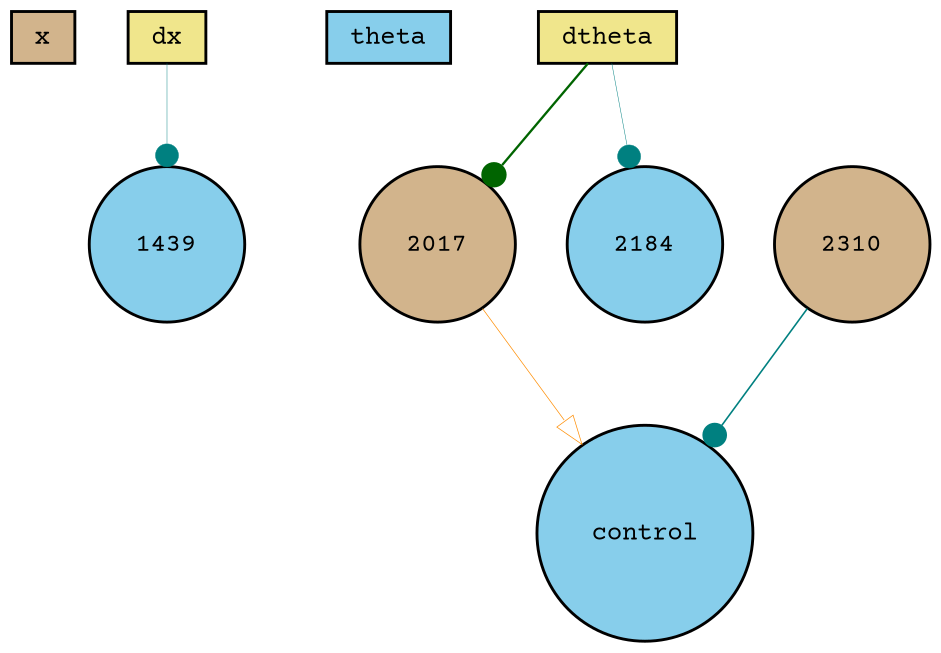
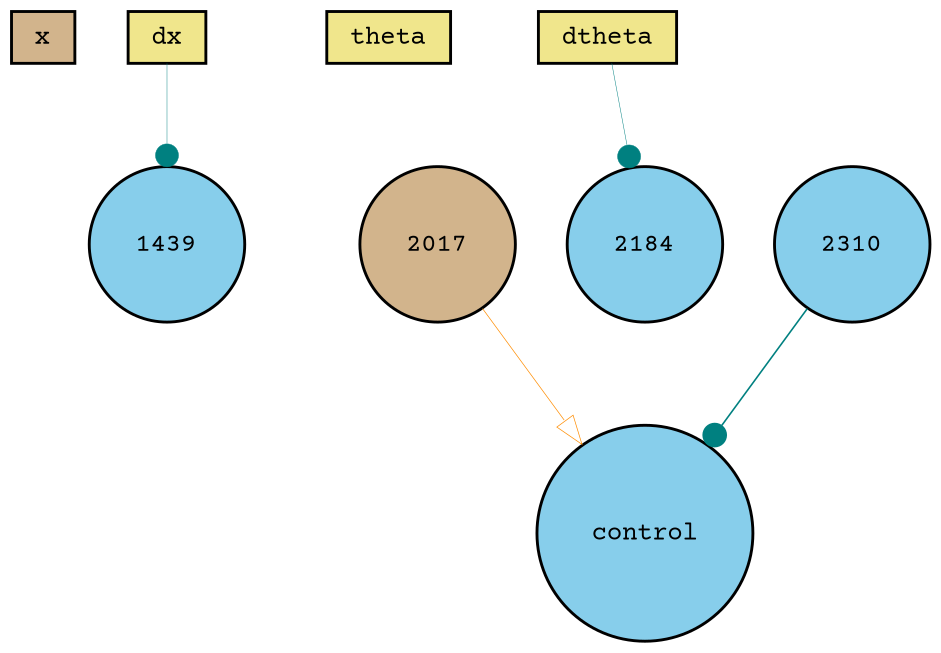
  digraph {
    fontname="Courier Prime"
    node [fillcolor=tan fontname="Courier Prime" fontsize=9 shape=circle style=filled]
    edge [arrowhead=dot color=teal fontname="Courier Prime" style=solid]
    x [height=0.2 shape=box width=0.2]
    dx [fillcolor=khaki height=0.2 shape=box width=0.2]
    1439 [fillcolor=skyblue height=0.2 width=0.2]
-   theta [fillcolor=skyblue height=0.2 shape=box width=0.2]
+   theta [fillcolor=khaki height=0.2 shape=box width=0.2]
    dtheta [fillcolor=khaki height=0.2 shape=box width=0.2]
    2017 [height=0.2 width=0.2]
    2184 [fillcolor=skyblue height=0.2 width=0.2]
    control [fillcolor=skyblue height=0.2 width=0.2]
-   2310 [height=0.2 width=0.2]
+   2310 [fillcolor=skyblue height=0.2 width=0.2]
    dx -> 1439 [penwidth=0.1568837049507772]
-   dtheta -> 2017 [color=darkgreen penwidth=0.8047323853698989]
    dtheta -> 2184 [penwidth=0.16547266893453494]
    2017 -> control [arrowhead=onormal color=darkorange penwidth=0.24266026298012347]
    2310 -> control [penwidth=0.5600302436273658]
  }
